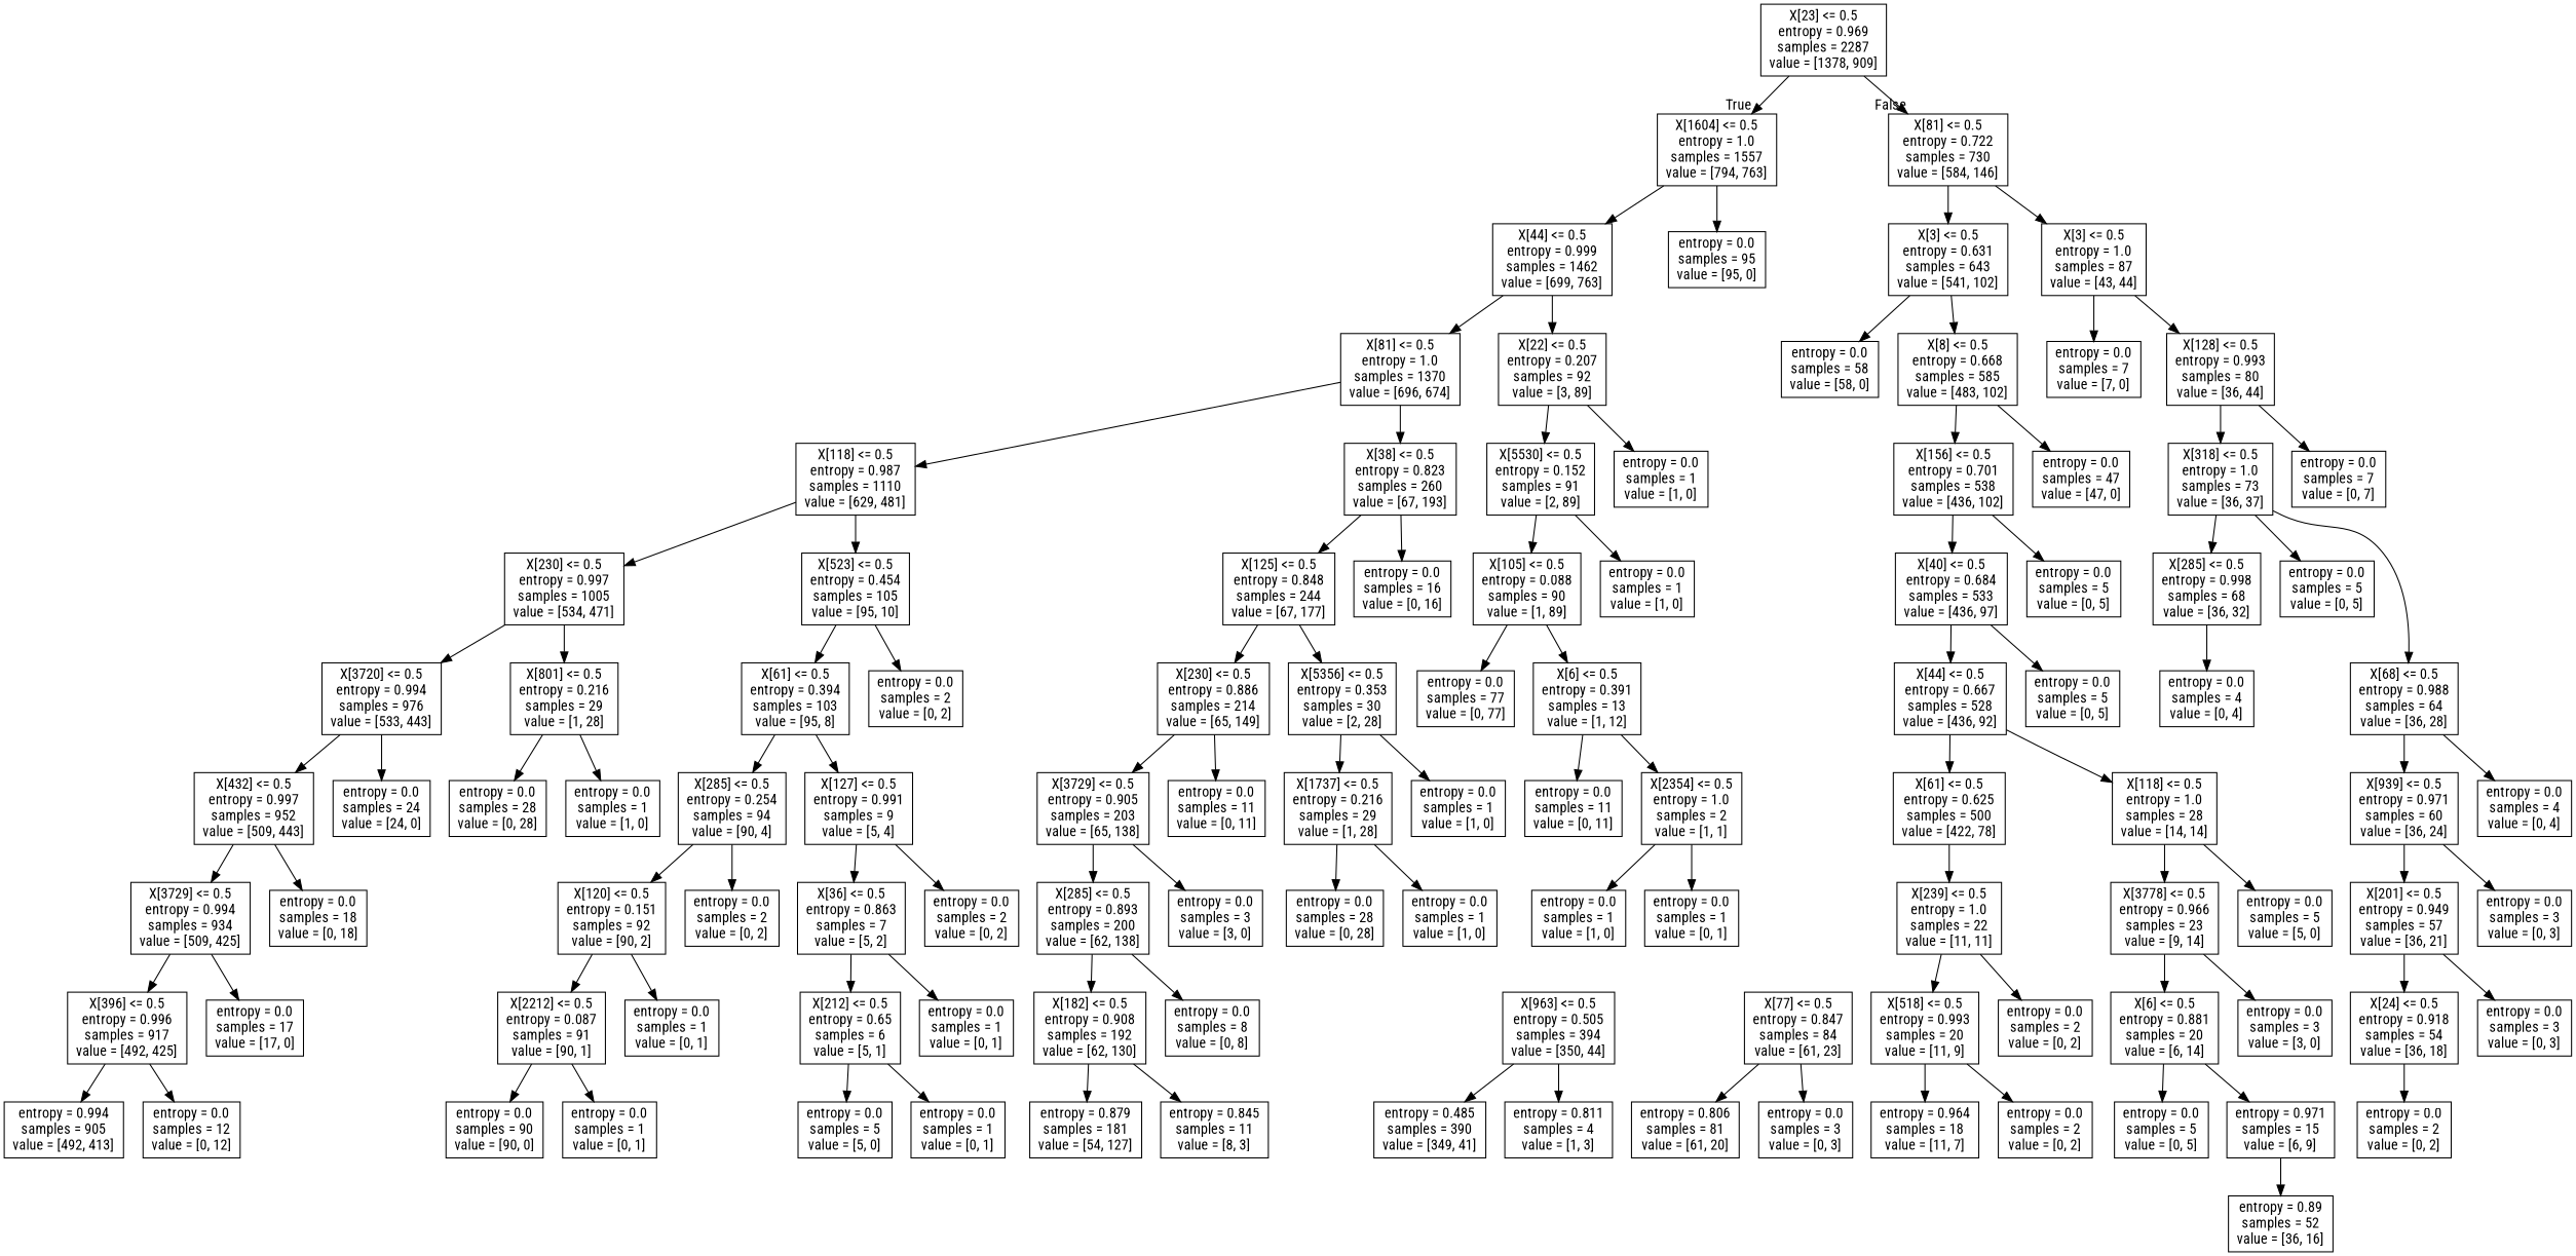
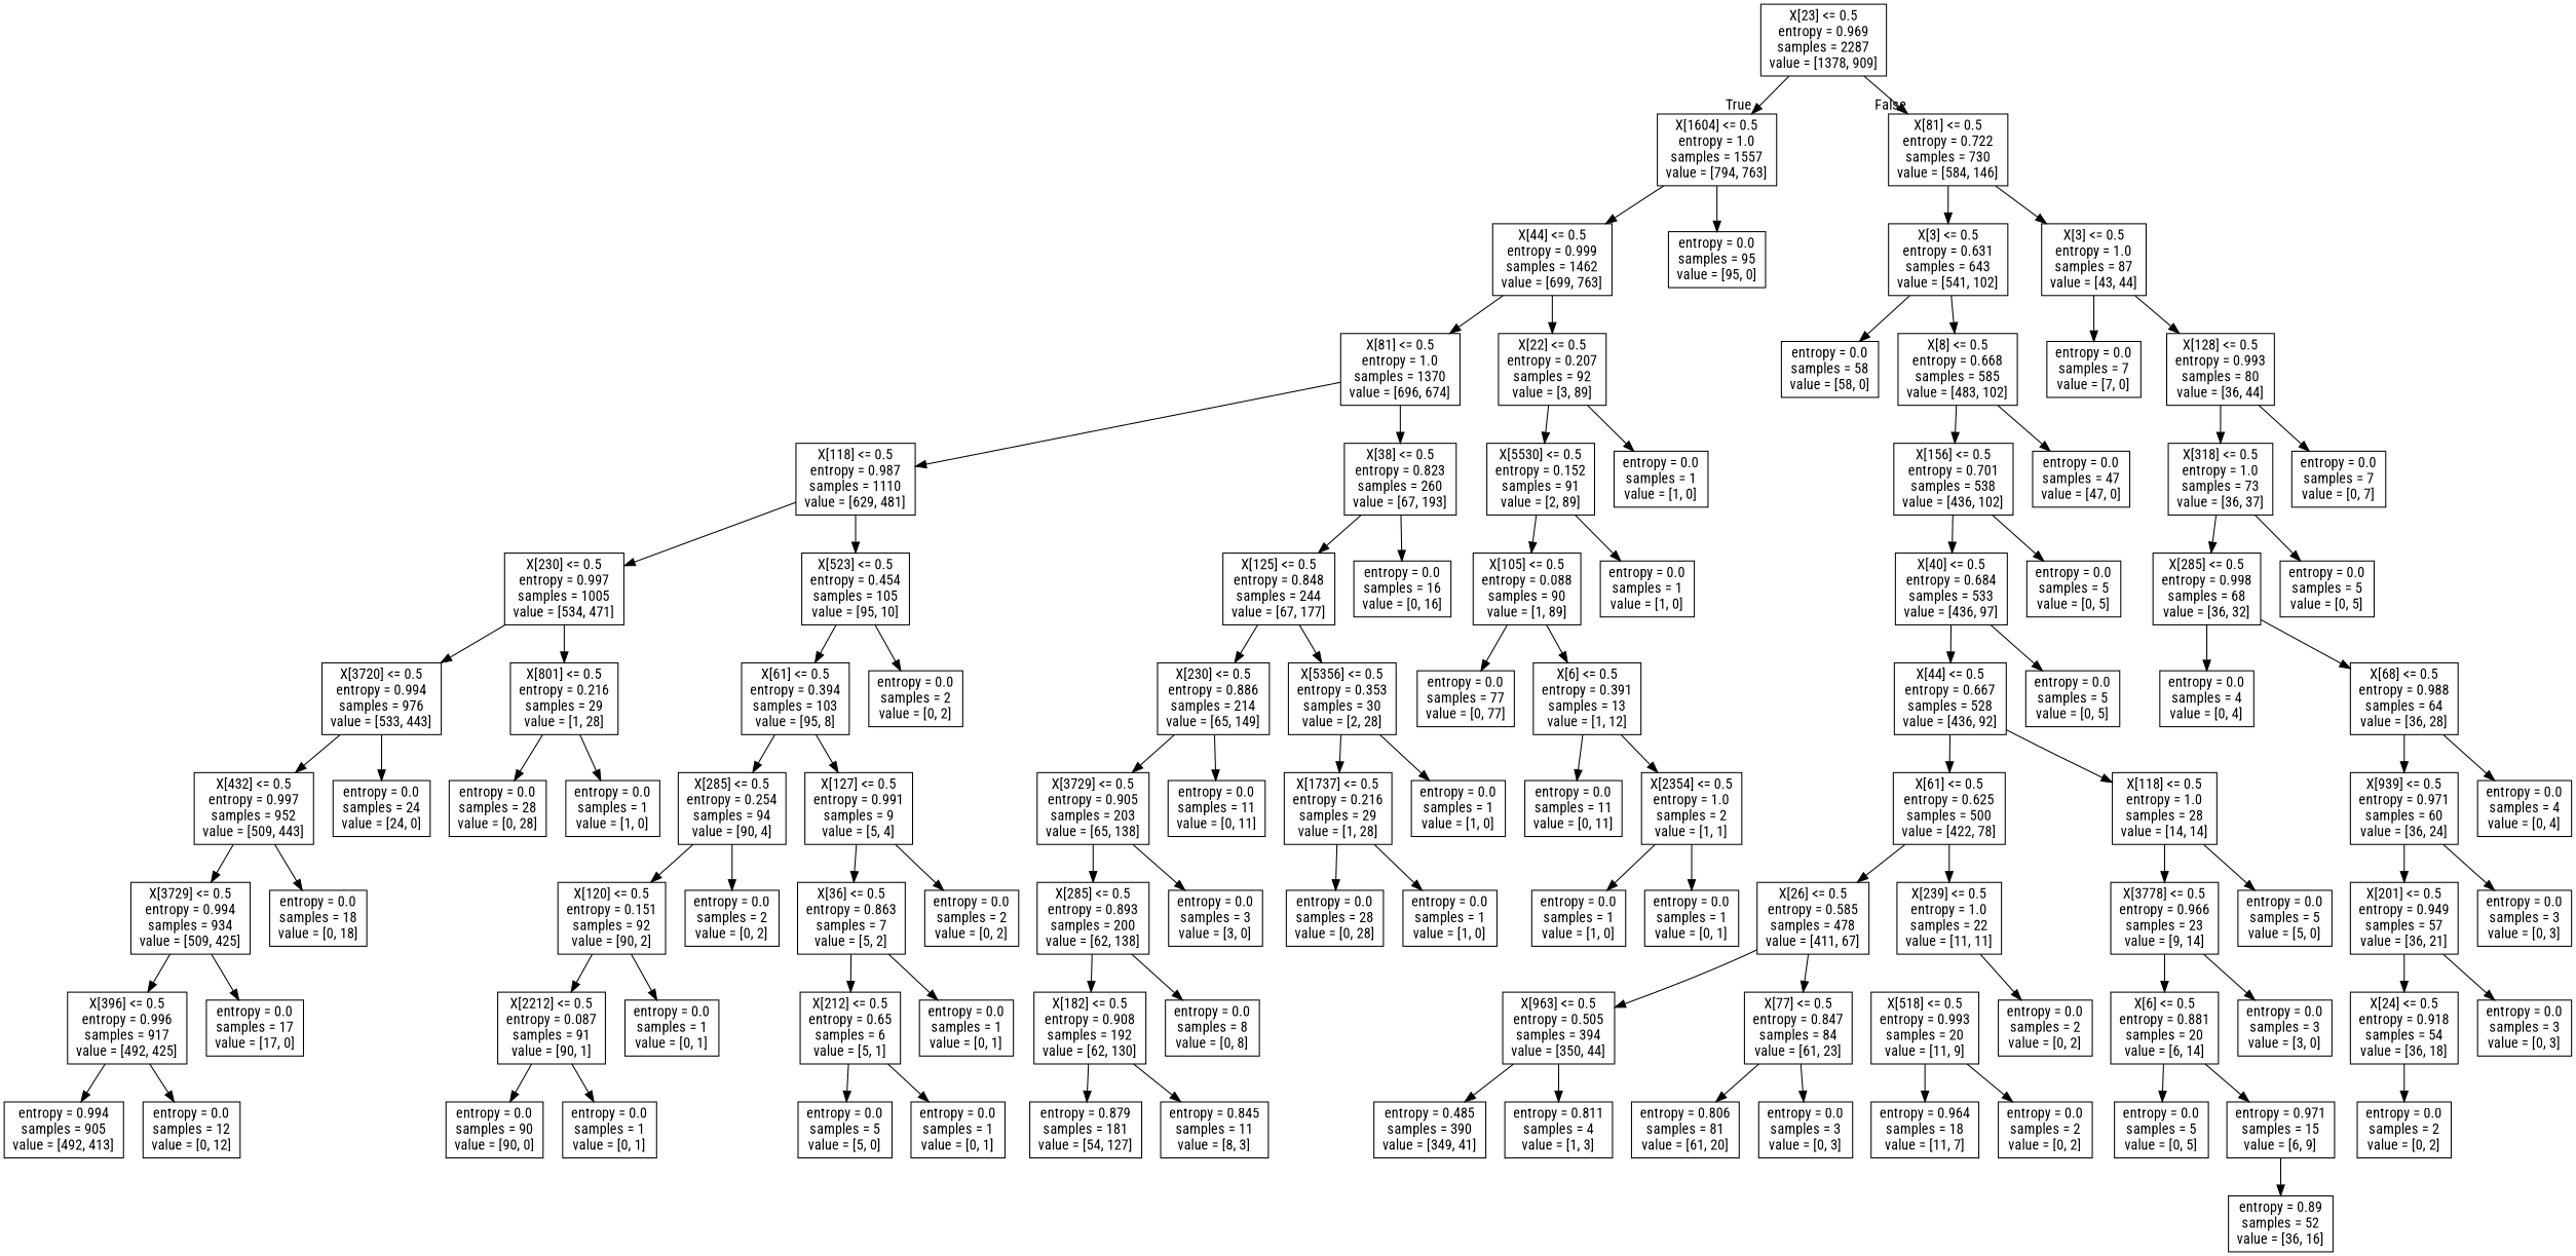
  digraph {
    fontname="Roboto Condensed"
    node [fontname="Roboto Condensed" shape=box]
    edge [fontname="Roboto Condensed"]
    n1 [label="X[23] <= 0.5\nentropy = 0.969\nsamples = 2287\nvalue = [1378, 909]"]
    n2 [label="X[1604] <= 0.5\nentropy = 1.0\nsamples = 1557\nvalue = [794, 763]"]
    n3 [label="X[81] <= 0.5\nentropy = 0.722\nsamples = 730\nvalue = [584, 146]"]
    n4 [label="X[44] <= 0.5\nentropy = 0.999\nsamples = 1462\nvalue = [699, 763]"]
    n5 [label="entropy = 0.0\nsamples = 95\nvalue = [95, 0]"]
    n6 [label="X[3] <= 0.5\nentropy = 0.631\nsamples = 643\nvalue = [541, 102]"]
    n7 [label="X[3] <= 0.5\nentropy = 1.0\nsamples = 87\nvalue = [43, 44]"]
    n8 [label="X[81] <= 0.5\nentropy = 1.0\nsamples = 1370\nvalue = [696, 674]"]
    n9 [label="X[22] <= 0.5\nentropy = 0.207\nsamples = 92\nvalue = [3, 89]"]
    n10 [label="X[118] <= 0.5\nentropy = 0.987\nsamples = 1110\nvalue = [629, 481]"]
    n11 [label="X[38] <= 0.5\nentropy = 0.823\nsamples = 260\nvalue = [67, 193]"]
    n12 [label="X[5530] <= 0.5\nentropy = 0.152\nsamples = 91\nvalue = [2, 89]"]
    n13 [label="entropy = 0.0\nsamples = 1\nvalue = [1, 0]"]
    n14 [label="X[230] <= 0.5\nentropy = 0.997\nsamples = 1005\nvalue = [534, 471]"]
    n15 [label="X[523] <= 0.5\nentropy = 0.454\nsamples = 105\nvalue = [95, 10]"]
    n16 [label="X[125] <= 0.5\nentropy = 0.848\nsamples = 244\nvalue = [67, 177]"]
    n17 [label="entropy = 0.0\nsamples = 16\nvalue = [0, 16]"]
    n18 [label="X[3720] <= 0.5\nentropy = 0.994\nsamples = 976\nvalue = [533, 443]"]
    n19 [label="X[801] <= 0.5\nentropy = 0.216\nsamples = 29\nvalue = [1, 28]"]
    n20 [label="X[61] <= 0.5\nentropy = 0.394\nsamples = 103\nvalue = [95, 8]"]
    n21 [label="entropy = 0.0\nsamples = 2\nvalue = [0, 2]"]
    n22 [label="X[432] <= 0.5\nentropy = 0.997\nsamples = 952\nvalue = [509, 443]"]
    n23 [label="entropy = 0.0\nsamples = 24\nvalue = [24, 0]"]
    n24 [label="entropy = 0.0\nsamples = 28\nvalue = [0, 28]"]
    n25 [label="entropy = 0.0\nsamples = 1\nvalue = [1, 0]"]
    n26 [label="X[3729] <= 0.5\nentropy = 0.994\nsamples = 934\nvalue = [509, 425]"]
    n27 [label="entropy = 0.0\nsamples = 18\nvalue = [0, 18]"]
    n28 [label="X[396] <= 0.5\nentropy = 0.996\nsamples = 917\nvalue = [492, 425]"]
    n29 [label="entropy = 0.0\nsamples = 17\nvalue = [17, 0]"]
    n30 [label="entropy = 0.994\nsamples = 905\nvalue = [492, 413]"]
    n31 [label="entropy = 0.0\nsamples = 12\nvalue = [0, 12]"]
    n32 [label="X[285] <= 0.5\nentropy = 0.254\nsamples = 94\nvalue = [90, 4]"]
    n33 [label="X[127] <= 0.5\nentropy = 0.991\nsamples = 9\nvalue = [5, 4]"]
    n34 [label="X[120] <= 0.5\nentropy = 0.151\nsamples = 92\nvalue = [90, 2]"]
    n35 [label="entropy = 0.0\nsamples = 2\nvalue = [0, 2]"]
    n36 [label="X[36] <= 0.5\nentropy = 0.863\nsamples = 7\nvalue = [5, 2]"]
    n37 [label="entropy = 0.0\nsamples = 2\nvalue = [0, 2]"]
    n38 [label="X[2212] <= 0.5\nentropy = 0.087\nsamples = 91\nvalue = [90, 1]"]
    n39 [label="entropy = 0.0\nsamples = 1\nvalue = [0, 1]"]
    n40 [label="entropy = 0.0\nsamples = 90\nvalue = [90, 0]"]
    n41 [label="entropy = 0.0\nsamples = 1\nvalue = [0, 1]"]
    n42 [label="X[212] <= 0.5\nentropy = 0.65\nsamples = 6\nvalue = [5, 1]"]
    n43 [label="entropy = 0.0\nsamples = 1\nvalue = [0, 1]"]
    n44 [label="entropy = 0.0\nsamples = 5\nvalue = [5, 0]"]
    n45 [label="entropy = 0.0\nsamples = 1\nvalue = [0, 1]"]
    n46 [label="X[230] <= 0.5\nentropy = 0.886\nsamples = 214\nvalue = [65, 149]"]
    n47 [label="X[5356] <= 0.5\nentropy = 0.353\nsamples = 30\nvalue = [2, 28]"]
    n48 [label="X[3729] <= 0.5\nentropy = 0.905\nsamples = 203\nvalue = [65, 138]"]
    n49 [label="entropy = 0.0\nsamples = 11\nvalue = [0, 11]"]
    n50 [label="X[1737] <= 0.5\nentropy = 0.216\nsamples = 29\nvalue = [1, 28]"]
    n51 [label="entropy = 0.0\nsamples = 1\nvalue = [1, 0]"]
    n52 [label="X[285] <= 0.5\nentropy = 0.893\nsamples = 200\nvalue = [62, 138]"]
    n53 [label="entropy = 0.0\nsamples = 3\nvalue = [3, 0]"]
    n54 [label="X[182] <= 0.5\nentropy = 0.908\nsamples = 192\nvalue = [62, 130]"]
    n55 [label="entropy = 0.0\nsamples = 8\nvalue = [0, 8]"]
    n56 [label="entropy = 0.879\nsamples = 181\nvalue = [54, 127]"]
    n57 [label="entropy = 0.845\nsamples = 11\nvalue = [8, 3]"]
    n58 [label="entropy = 0.0\nsamples = 28\nvalue = [0, 28]"]
    n59 [label="entropy = 0.0\nsamples = 1\nvalue = [1, 0]"]
    n60 [label="X[105] <= 0.5\nentropy = 0.088\nsamples = 90\nvalue = [1, 89]"]
    n61 [label="entropy = 0.0\nsamples = 1\nvalue = [1, 0]"]
    n62 [label="entropy = 0.0\nsamples = 77\nvalue = [0, 77]"]
    n63 [label="X[6] <= 0.5\nentropy = 0.391\nsamples = 13\nvalue = [1, 12]"]
    n64 [label="entropy = 0.0\nsamples = 11\nvalue = [0, 11]"]
    n65 [label="X[2354] <= 0.5\nentropy = 1.0\nsamples = 2\nvalue = [1, 1]"]
    n66 [label="entropy = 0.0\nsamples = 1\nvalue = [1, 0]"]
    n67 [label="entropy = 0.0\nsamples = 1\nvalue = [0, 1]"]
    n68 [label="entropy = 0.0\nsamples = 58\nvalue = [58, 0]"]
    n69 [label="X[8] <= 0.5\nentropy = 0.668\nsamples = 585\nvalue = [483, 102]"]
    n70 [label="entropy = 0.0\nsamples = 7\nvalue = [7, 0]"]
    n71 [label="X[128] <= 0.5\nentropy = 0.993\nsamples = 80\nvalue = [36, 44]"]
    n72 [label="X[156] <= 0.5\nentropy = 0.701\nsamples = 538\nvalue = [436, 102]"]
    n73 [label="entropy = 0.0\nsamples = 47\nvalue = [47, 0]"]
    n74 [label="X[40] <= 0.5\nentropy = 0.684\nsamples = 533\nvalue = [436, 97]"]
    n75 [label="entropy = 0.0\nsamples = 5\nvalue = [0, 5]"]
    n76 [label="X[44] <= 0.5\nentropy = 0.667\nsamples = 528\nvalue = [436, 92]"]
    n77 [label="entropy = 0.0\nsamples = 5\nvalue = [0, 5]"]
    n78 [label="X[61] <= 0.5\nentropy = 0.625\nsamples = 500\nvalue = [422, 78]"]
    n79 [label="X[118] <= 0.5\nentropy = 1.0\nsamples = 28\nvalue = [14, 14]"]
+   n80 [label="X[26] <= 0.5\nentropy = 0.585\nsamples = 478\nvalue = [411, 67]"]
    n81 [label="X[239] <= 0.5\nentropy = 1.0\nsamples = 22\nvalue = [11, 11]"]
    n82 [label="X[3778] <= 0.5\nentropy = 0.966\nsamples = 23\nvalue = [9, 14]"]
    n83 [label="entropy = 0.0\nsamples = 5\nvalue = [5, 0]"]
    n84 [label="X[963] <= 0.5\nentropy = 0.505\nsamples = 394\nvalue = [350, 44]"]
    n85 [label="X[77] <= 0.5\nentropy = 0.847\nsamples = 84\nvalue = [61, 23]"]
    n86 [label="X[518] <= 0.5\nentropy = 0.993\nsamples = 20\nvalue = [11, 9]"]
    n87 [label="entropy = 0.0\nsamples = 2\nvalue = [0, 2]"]
    n88 [label="entropy = 0.485\nsamples = 390\nvalue = [349, 41]"]
    n89 [label="entropy = 0.811\nsamples = 4\nvalue = [1, 3]"]
    n90 [label="entropy = 0.806\nsamples = 81\nvalue = [61, 20]"]
    n91 [label="entropy = 0.0\nsamples = 3\nvalue = [0, 3]"]
    n92 [label="entropy = 0.964\nsamples = 18\nvalue = [11, 7]"]
    n93 [label="entropy = 0.0\nsamples = 2\nvalue = [0, 2]"]
    n94 [label="X[6] <= 0.5\nentropy = 0.881\nsamples = 20\nvalue = [6, 14]"]
    n95 [label="entropy = 0.0\nsamples = 3\nvalue = [3, 0]"]
    n96 [label="entropy = 0.0\nsamples = 5\nvalue = [0, 5]"]
    n97 [label="entropy = 0.971\nsamples = 15\nvalue = [6, 9]"]
    n98 [label="entropy = 0.89\nsamples = 52\nvalue = [36, 16]"]
    n99 [label="X[318] <= 0.5\nentropy = 1.0\nsamples = 73\nvalue = [36, 37]"]
    n100 [label="entropy = 0.0\nsamples = 7\nvalue = [0, 7]"]
    n101 [label="X[285] <= 0.5\nentropy = 0.998\nsamples = 68\nvalue = [36, 32]"]
    n102 [label="entropy = 0.0\nsamples = 5\nvalue = [0, 5]"]
    n103 [label="X[68] <= 0.5\nentropy = 0.988\nsamples = 64\nvalue = [36, 28]"]
    n104 [label="entropy = 0.0\nsamples = 4\nvalue = [0, 4]"]
    n105 [label="X[939] <= 0.5\nentropy = 0.971\nsamples = 60\nvalue = [36, 24]"]
    n106 [label="entropy = 0.0\nsamples = 4\nvalue = [0, 4]"]
    n107 [label="X[201] <= 0.5\nentropy = 0.949\nsamples = 57\nvalue = [36, 21]"]
    n108 [label="entropy = 0.0\nsamples = 3\nvalue = [0, 3]"]
    n109 [label="X[24] <= 0.5\nentropy = 0.918\nsamples = 54\nvalue = [36, 18]"]
    n110 [label="entropy = 0.0\nsamples = 3\nvalue = [0, 3]"]
    n111 [label="entropy = 0.0\nsamples = 2\nvalue = [0, 2]"]
    n1 -> n2 [headlabel=True labelangle=45 labeldistance=2.5]
    n1 -> n3 [headlabel=False labelangle=-45 labeldistance=2.5]
    n2 -> n4
    n2 -> n5
    n3 -> n6
    n3 -> n7
    n4 -> n8
    n4 -> n9
    n6 -> n68
    n6 -> n69
    n7 -> n70
    n7 -> n71
    n8 -> n10
    n8 -> n11
    n9 -> n12
    n9 -> n13
    n10 -> n14
    n10 -> n15
    n11 -> n16
    n11 -> n17
    n12 -> n60
    n12 -> n61
    n14 -> n18
    n14 -> n19
    n15 -> n20
    n15 -> n21
    n16 -> n46
    n16 -> n47
    n18 -> n22
    n18 -> n23
    n19 -> n24
    n19 -> n25
    n20 -> n32
    n20 -> n33
    n22 -> n26
    n22 -> n27
    n26 -> n28
    n26 -> n29
    n28 -> n30
    n28 -> n31
    n32 -> n34
    n32 -> n35
    n33 -> n36
    n33 -> n37
    n34 -> n38
    n34 -> n39
    n36 -> n42
    n36 -> n43
    n38 -> n40
    n38 -> n41
    n42 -> n44
    n42 -> n45
    n46 -> n48
    n46 -> n49
    n47 -> n50
    n47 -> n51
    n48 -> n52
    n48 -> n53
    n50 -> n58
    n50 -> n59
    n52 -> n54
    n52 -> n55
    n54 -> n56
    n54 -> n57
    n60 -> n62
    n60 -> n63
    n63 -> n64
    n63 -> n65
    n65 -> n66
    n65 -> n67
    n69 -> n72
    n69 -> n73
    n71 -> n99
    n71 -> n100
    n72 -> n74
    n72 -> n75
    n74 -> n76
    n74 -> n77
    n76 -> n78
    n76 -> n79
+   n78 -> n80
    n78 -> n81
    n79 -> n82
    n79 -> n83
-   n81 -> n86
+   n80 -> n84
+   n80 -> n85
    n81 -> n87
    n82 -> n94
    n82 -> n95
    n84 -> n88
    n84 -> n89
    n85 -> n90
    n85 -> n91
    n86 -> n92
    n86 -> n93
    n94 -> n96
    n94 -> n97
    n97 -> n98
    n99 -> n101
    n99 -> n102
-   n99 -> n103
+   n101 -> n103
    n101 -> n104
    n103 -> n105
    n103 -> n106
    n105 -> n107
    n105 -> n108
    n107 -> n109
    n107 -> n110
    n109 -> n111
  }
